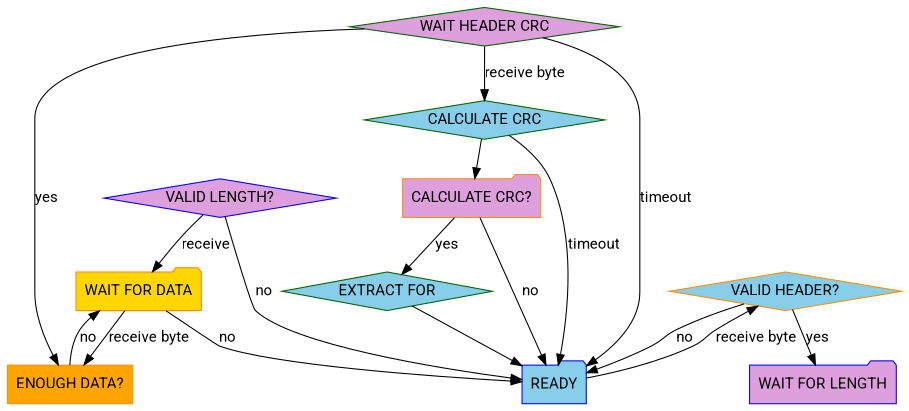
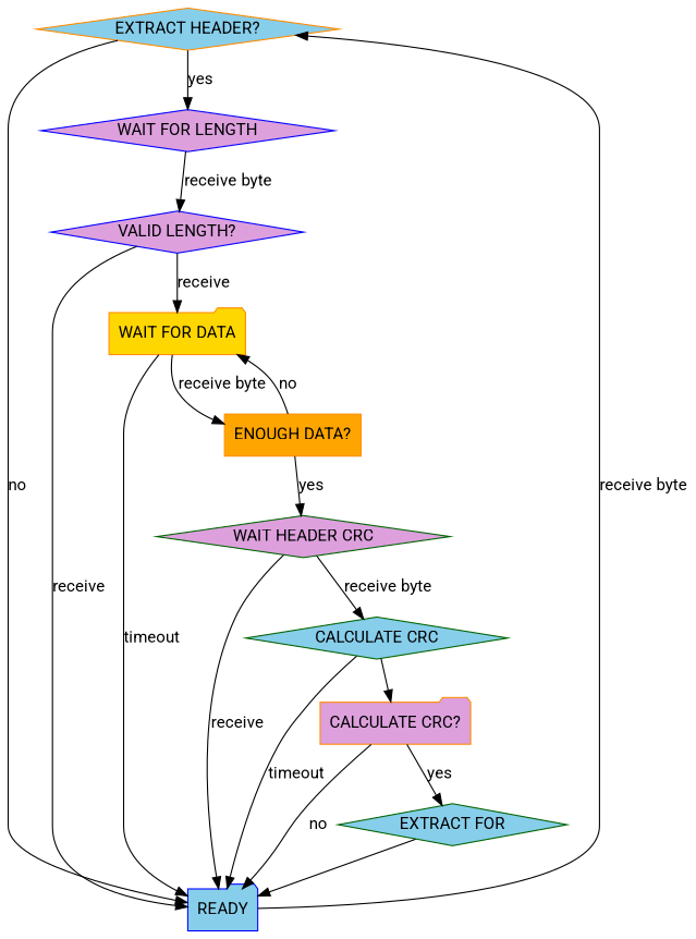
  digraph {
    fontname=Roboto
    node [color=darkorange fillcolor=skyblue fontname=Roboto shape=diamond style=filled]
    edge [fontname=Roboto]
-   "VALID HEADER?"
+   "VALID HEADER?" [label="EXTRACT HEADER?"]
    READY [color=blue shape=folder]
-   "WAIT FOR LENGTH" [color=blue fillcolor=plum shape=folder]
+   "WAIT FOR LENGTH" [color=blue fillcolor=plum]
    "VALID LENGTH?" [color=blue fillcolor=plum]
    "WAIT FOR DATA" [fillcolor=gold shape=folder]
    "ENOUGH DATA?" [fillcolor=orange shape=box]
    n7 [color=darkgreen fillcolor=plum label="WAIT HEADER CRC"]
    "CALCULATE CRC" [color=darkgreen]
    n9 [fillcolor=plum label="CALCULATE CRC?" shape=folder]
    n10 [color=darkgreen label="EXTRACT FOR"]
    "VALID HEADER?" -> READY [label=no]
    "VALID HEADER?" -> "WAIT FOR LENGTH" [label=yes]
    READY -> "VALID HEADER?" [label="receive byte"]
-   "VALID LENGTH?" -> READY [label=no]
+   "WAIT FOR LENGTH" -> "VALID LENGTH?" [label="receive byte"]
+   "VALID LENGTH?" -> READY [label=receive]
    "VALID LENGTH?" -> "WAIT FOR DATA" [label=receive]
-   "WAIT FOR DATA" -> READY [label=no]
+   "WAIT FOR DATA" -> READY [label=timeout]
    "WAIT FOR DATA" -> "ENOUGH DATA?" [label="receive byte"]
    "ENOUGH DATA?" -> "WAIT FOR DATA" [label=no]
-   n7 -> "ENOUGH DATA?" [label=yes]
-   n7 -> READY [label=timeout]
+   "ENOUGH DATA?" -> n7 [label=yes]
+   n7 -> READY [label=receive]
    n7 -> "CALCULATE CRC" [label="receive byte"]
    "CALCULATE CRC" -> READY [label=timeout]
    "CALCULATE CRC" -> n9
    n9 -> READY [label=no]
    n9 -> n10 [label=yes]
    n10 -> READY
  }
